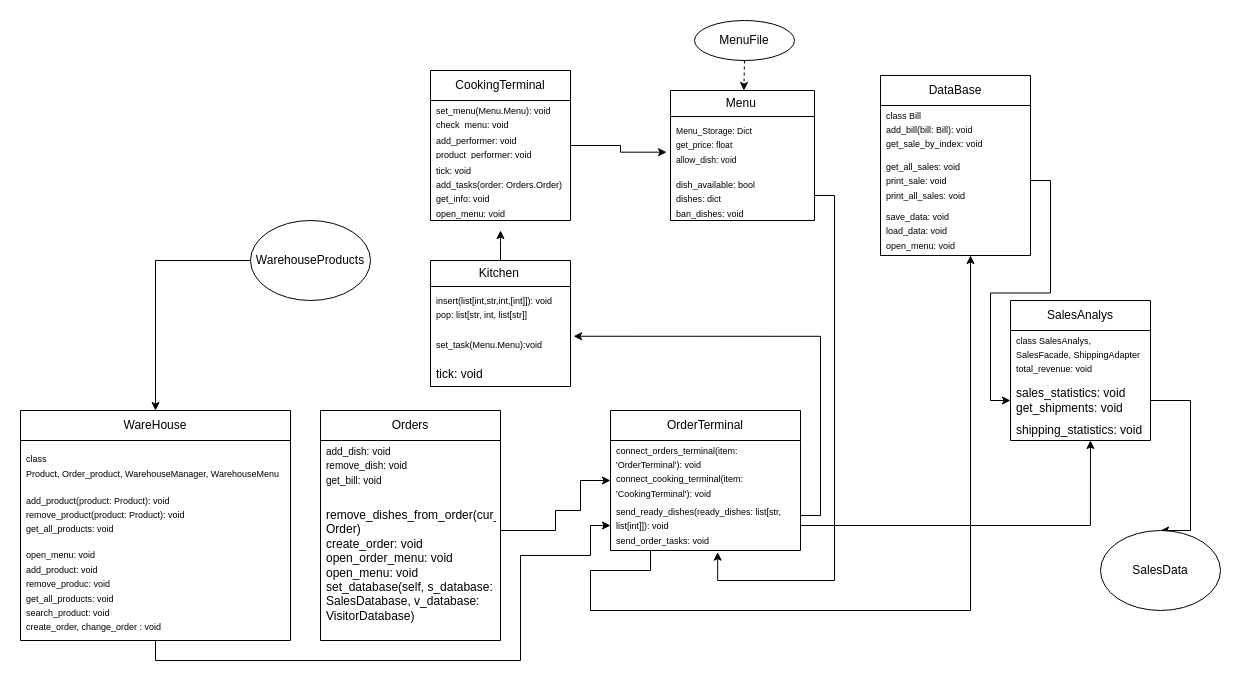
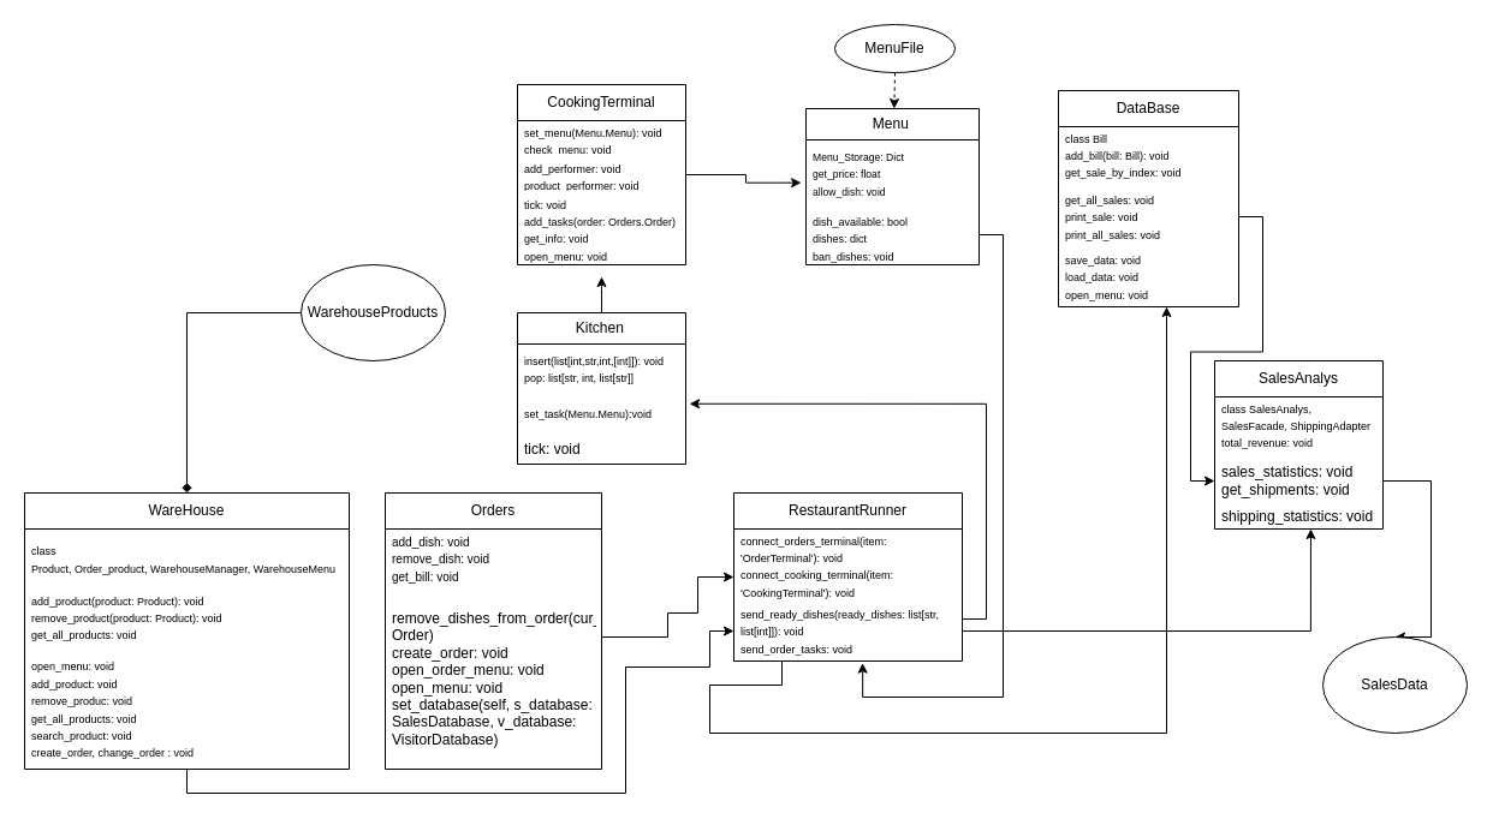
  <mxCell id="0" />
  <mxCell id="1" parent="0" />
  <mxCell id="2" value="Menu&amp;nbsp;" style="swimlane;fontStyle=0;childLayout=stackLayout;horizontal=1;startSize=26;fillColor=none;horizontalStack=0;resizeParent=1;resizeParentMax=0;resizeLast=0;collapsible=1;marginBottom=0;html=1;" vertex="1" parent="1"><mxGeometry x="670" y="90" width="144" height="130" as="geometry" /></mxCell>
  <mxCell id="3" value="&lt;font style=&quot;font-size: 8.588px;&quot;&gt;Menu_Storage: Dict&lt;br&gt;get_price: float&lt;br&gt;allow_dish: void&amp;nbsp;&lt;br&gt;&lt;br&gt;&lt;br&gt;&lt;/font&gt;" style="text;strokeColor=none;fillColor=none;align=left;verticalAlign=top;spacingLeft=4;spacingRight=4;overflow=hidden;rotatable=0;points=[[0,0.5],[1,0.5]];portConstraint=eastwest;whiteSpace=wrap;html=1;perimeterSpacing=1;" vertex="1" parent="2"><mxGeometry y="26" width="144" height="54" as="geometry" /></mxCell>
  <mxCell id="4" value="&lt;font style=&quot;font-size: 9px;&quot;&gt;dish_available: bool&amp;nbsp;&lt;br style=&quot;font-size: 9px;&quot;&gt;dishes: dict&amp;nbsp;&lt;br style=&quot;font-size: 9px;&quot;&gt;ban_dishes: void&lt;/font&gt;" style="text;strokeColor=none;fillColor=none;align=left;verticalAlign=top;spacingLeft=4;spacingRight=4;overflow=hidden;rotatable=0;points=[[0,0.5],[1,0.5]];portConstraint=eastwest;whiteSpace=wrap;html=1;" vertex="1" parent="2"><mxGeometry y="80" width="144" height="50" as="geometry" /></mxCell>
  <mxCell id="5" value="MenuFile" style="ellipse;whiteSpace=wrap;html=1;align=center;newEdgeStyle={&quot;edgeStyle&quot;:&quot;entityRelationEdgeStyle&quot;,&quot;startArrow&quot;:&quot;none&quot;,&quot;endArrow&quot;:&quot;none&quot;,&quot;segment&quot;:10,&quot;curved&quot;:1,&quot;sourcePerimeterSpacing&quot;:0,&quot;targetPerimeterSpacing&quot;:0};treeFolding=1;treeMoving=1;" vertex="1" parent="1"><mxGeometry x="694" y="20" width="100" height="40" as="geometry" /></mxCell>
  <mxCell id="6" value="" style="endArrow=classic;html=1;rounded=0;exitX=0.5;exitY=1;exitDx=0;exitDy=0;dashed=1;" edge="1" parent="1" source="5" target="2"><mxGeometry width="50" height="50" relative="1" as="geometry"><mxPoint x="780" y="220" as="sourcePoint" /><mxPoint x="830" y="170" as="targetPoint" /></mxGeometry></mxCell>
  <mxCell id="7" style="edgeStyle=orthogonalEdgeStyle;rounded=0;orthogonalLoop=1;jettySize=auto;html=1;" edge="1" parent="1" source="8"><mxGeometry relative="1" as="geometry"><mxPoint x="500" y="230" as="targetPoint" /></mxGeometry></mxCell>
  <mxCell id="8" value="Kitchen&amp;nbsp;" style="swimlane;fontStyle=0;childLayout=stackLayout;horizontal=1;startSize=26;fillColor=none;horizontalStack=0;resizeParent=1;resizeParentMax=0;resizeLast=0;collapsible=1;marginBottom=0;html=1;" vertex="1" parent="1"><mxGeometry x="430" y="260" width="140" height="126" as="geometry" /></mxCell>
  <mxCell id="9" value="&lt;font style=&quot;font-size: 9px;&quot;&gt;insert(list[int,str,int,[int]]): void&lt;br&gt;pop: list[str, int, list[str]]&lt;br&gt;&lt;br&gt;&lt;/font&gt;" style="text;strokeColor=none;fillColor=none;align=left;verticalAlign=top;spacingLeft=4;spacingRight=4;overflow=hidden;rotatable=0;points=[[0,0.5],[1,0.5]];portConstraint=eastwest;whiteSpace=wrap;html=1;" vertex="1" parent="8"><mxGeometry y="26" width="140" height="44" as="geometry" /></mxCell>
  <mxCell id="10" value="&lt;font style=&quot;font-size: 9px;&quot;&gt;set_task(Menu.Menu):void&lt;br&gt;&lt;br style=&quot;font-size: 9px;&quot;&gt;&lt;/font&gt;" style="text;strokeColor=none;fillColor=none;align=left;verticalAlign=top;spacingLeft=4;spacingRight=4;overflow=hidden;rotatable=0;points=[[0,0.5],[1,0.5]];portConstraint=eastwest;whiteSpace=wrap;html=1;" vertex="1" parent="8"><mxGeometry y="70" width="140" height="30" as="geometry" /></mxCell>
  <mxCell id="11" value="tick: void" style="text;strokeColor=none;fillColor=none;align=left;verticalAlign=top;spacingLeft=4;spacingRight=4;overflow=hidden;rotatable=0;points=[[0,0.5],[1,0.5]];portConstraint=eastwest;whiteSpace=wrap;html=1;" vertex="1" parent="8"><mxGeometry y="100" width="140" height="26" as="geometry" /></mxCell>
  <mxCell id="12" value="Orders" style="swimlane;fontStyle=0;childLayout=stackLayout;horizontal=1;startSize=30;horizontalStack=0;resizeParent=1;resizeParentMax=0;resizeLast=0;collapsible=1;marginBottom=0;whiteSpace=wrap;html=1;" vertex="1" parent="1"><mxGeometry x="320" y="410" width="180" height="230" as="geometry" /></mxCell>
  <mxCell id="13" value="&lt;font style=&quot;font-size: 10px;&quot;&gt;add_dish: void&lt;br&gt;remove_dish: void&lt;br&gt;get_bill: void&lt;br&gt;&lt;/font&gt;" style="text;strokeColor=none;fillColor=none;align=left;verticalAlign=middle;spacingLeft=4;spacingRight=4;overflow=hidden;points=[[0,0.5],[1,0.5]];portConstraint=eastwest;rotatable=0;whiteSpace=wrap;html=1;" vertex="1" parent="12"><mxGeometry y="30" width="180" height="50" as="geometry" /></mxCell>
  <mxCell id="14" value="remove_dishes_from_order(cur_order: Order)&lt;br&gt;create_order: void&lt;br&gt;open_order_menu: void&amp;nbsp;&lt;br&gt;open_menu: void&amp;nbsp;&lt;br&gt;set_database(self, s_database: SalesDatabase, v_database: VisitorDatabase)" style="text;strokeColor=none;fillColor=none;align=left;verticalAlign=middle;spacingLeft=4;spacingRight=4;overflow=hidden;points=[[0,0.5],[1,0.5]];portConstraint=eastwest;rotatable=0;whiteSpace=wrap;html=1;" vertex="1" parent="12"><mxGeometry y="80" width="180" height="150" as="geometry" /></mxCell>
- <mxCell id="15" value="OrderTerminal" style="swimlane;fontStyle=0;childLayout=stackLayout;horizontal=1;startSize=30;horizontalStack=0;resizeParent=1;resizeParentMax=0;resizeLast=0;collapsible=1;marginBottom=0;whiteSpace=wrap;html=1;" vertex="1" parent="1"><mxGeometry x="610" y="410" width="190" height="140" as="geometry" /></mxCell>
+ <mxCell id="15" value="RestaurantRunner" style="swimlane;fontStyle=0;childLayout=stackLayout;horizontal=1;startSize=30;horizontalStack=0;resizeParent=1;resizeParentMax=0;resizeLast=0;collapsible=1;marginBottom=0;whiteSpace=wrap;html=1;" vertex="1" parent="1"><mxGeometry x="610" y="410" width="190" height="140" as="geometry" /></mxCell>
  <mxCell id="16" value="&lt;font style=&quot;font-size: 9px;&quot;&gt;connect_orders_terminal(item: 'OrderTerminal'): void&lt;br&gt;connect_cooking_terminal(item: 'CookingTerminal'): void&lt;br&gt;&lt;br&gt;&lt;/font&gt;" style="text;strokeColor=none;fillColor=none;align=left;verticalAlign=middle;spacingLeft=4;spacingRight=4;overflow=hidden;points=[[0,0.5],[1,0.5]];portConstraint=eastwest;rotatable=0;whiteSpace=wrap;html=1;" vertex="1" parent="15"><mxGeometry y="30" width="190" height="60" as="geometry" /></mxCell>
  <mxCell id="17" value="&lt;font style=&quot;font-size: 9px;&quot;&gt;send_ready_dishes(ready_dishes: list[str, list[int]]): void&lt;br&gt;send_order_tasks: void&lt;br&gt;&lt;/font&gt;" style="text;strokeColor=none;fillColor=none;align=left;verticalAlign=middle;spacingLeft=4;spacingRight=4;overflow=hidden;points=[[0,0.5],[1,0.5]];portConstraint=eastwest;rotatable=0;whiteSpace=wrap;html=1;" vertex="1" parent="15"><mxGeometry y="90" width="190" height="50" as="geometry" /></mxCell>
  <mxCell id="18" style="edgeStyle=orthogonalEdgeStyle;rounded=0;orthogonalLoop=1;jettySize=auto;html=1;exitX=1;exitY=0.5;exitDx=0;exitDy=0;entryX=1.022;entryY=0.192;entryDx=0;entryDy=0;entryPerimeter=0;" edge="1" parent="1" target="10"><mxGeometry relative="1" as="geometry"><mxPoint x="800" y="515" as="sourcePoint" /><Array as="points"><mxPoint x="820" y="515" /><mxPoint x="820" y="336" /></Array></mxGeometry></mxCell>
  <mxCell id="19" style="edgeStyle=orthogonalEdgeStyle;rounded=0;orthogonalLoop=1;jettySize=auto;html=1;exitX=1;exitY=0.5;exitDx=0;exitDy=0;entryX=0.564;entryY=1.033;entryDx=0;entryDy=0;entryPerimeter=0;" edge="1" parent="1" source="4" target="17"><mxGeometry relative="1" as="geometry"><Array as="points"><mxPoint x="834" y="195" /><mxPoint x="834" y="580" /><mxPoint x="717" y="580" /></Array></mxGeometry></mxCell>
  <mxCell id="20" value="DataBase" style="swimlane;fontStyle=0;childLayout=stackLayout;horizontal=1;startSize=30;horizontalStack=0;resizeParent=1;resizeParentMax=0;resizeLast=0;collapsible=1;marginBottom=0;whiteSpace=wrap;html=1;" vertex="1" parent="1"><mxGeometry x="880" y="75" width="150" height="180" as="geometry" /></mxCell>
  <mxCell id="21" value="&lt;font style=&quot;font-size: 9px;&quot;&gt;class Bill&lt;br&gt;add_bill(bill: Bill): void&lt;br&gt;get_sale_by_index: void&lt;br&gt;&lt;br&gt;&lt;br&gt;&lt;/font&gt;" style="text;strokeColor=none;fillColor=none;align=left;verticalAlign=middle;spacingLeft=4;spacingRight=4;overflow=hidden;points=[[0,0.5],[1,0.5]];portConstraint=eastwest;rotatable=0;whiteSpace=wrap;html=1;" vertex="1" parent="20"><mxGeometry y="30" width="150" height="50" as="geometry" /></mxCell>
  <mxCell id="22" value="&lt;font style=&quot;font-size: 9px;&quot;&gt;get_all_sales: void&lt;br style=&quot;font-size: 9px;&quot;&gt;print_sale: void&lt;br style=&quot;font-size: 9px;&quot;&gt;print_all_sales: void&lt;/font&gt;" style="text;strokeColor=none;fillColor=none;align=left;verticalAlign=middle;spacingLeft=4;spacingRight=4;overflow=hidden;points=[[0,0.5],[1,0.5]];portConstraint=eastwest;rotatable=0;whiteSpace=wrap;html=1;" vertex="1" parent="20"><mxGeometry y="80" width="150" height="50" as="geometry" /></mxCell>
  <mxCell id="23" value="&lt;font style=&quot;font-size: 9px;&quot;&gt;save_data: void&lt;br style=&quot;font-size: 9px;&quot;&gt;load_data: void&amp;nbsp;&lt;br style=&quot;font-size: 9px;&quot;&gt;open_menu: void&amp;nbsp;&lt;/font&gt;" style="text;strokeColor=none;fillColor=none;align=left;verticalAlign=middle;spacingLeft=4;spacingRight=4;overflow=hidden;points=[[0,0.5],[1,0.5]];portConstraint=eastwest;rotatable=0;whiteSpace=wrap;html=1;" vertex="1" parent="20"><mxGeometry y="130" width="150" height="50" as="geometry" /></mxCell>
  <mxCell id="24" style="edgeStyle=orthogonalEdgeStyle;rounded=0;orthogonalLoop=1;jettySize=auto;html=1;exitX=0;exitY=0.5;exitDx=0;exitDy=0;" edge="1" parent="1" source="17" target="20"><mxGeometry relative="1" as="geometry"><mxPoint x="1210" y="450" as="targetPoint" /><Array as="points"><mxPoint x="610" y="550" /><mxPoint x="650" y="550" /><mxPoint x="650" y="570" /><mxPoint x="590" y="570" /><mxPoint x="590" y="610" /><mxPoint x="970" y="610" /></Array></mxGeometry></mxCell>
  <mxCell id="25" value="SalesAnalys" style="swimlane;fontStyle=0;childLayout=stackLayout;horizontal=1;startSize=30;horizontalStack=0;resizeParent=1;resizeParentMax=0;resizeLast=0;collapsible=1;marginBottom=0;whiteSpace=wrap;html=1;" vertex="1" parent="1"><mxGeometry x="1010" y="300" width="140" height="140" as="geometry" /></mxCell>
  <mxCell id="26" value="&lt;font style=&quot;font-size: 9px;&quot;&gt;class SalesAnalys, SalesFacade, ShippingAdapter&lt;br&gt;total_revenue: void&lt;br&gt;popular_dishes: void&lt;br&gt;&lt;/font&gt;" style="text;strokeColor=none;fillColor=none;align=left;verticalAlign=middle;spacingLeft=4;spacingRight=4;overflow=hidden;points=[[0,0.5],[1,0.5]];portConstraint=eastwest;rotatable=0;whiteSpace=wrap;html=1;" vertex="1" parent="25"><mxGeometry y="30" width="140" height="50" as="geometry" /></mxCell>
  <mxCell id="27" value="sales_statistics: void&amp;nbsp;&lt;br&gt;get_shipments: void" style="text;strokeColor=none;fillColor=none;align=left;verticalAlign=middle;spacingLeft=4;spacingRight=4;overflow=hidden;points=[[0,0.5],[1,0.5]];portConstraint=eastwest;rotatable=0;whiteSpace=wrap;html=1;" vertex="1" parent="25"><mxGeometry y="80" width="140" height="40" as="geometry" /></mxCell>
  <mxCell id="28" value="shipping_statistics: void" style="text;strokeColor=none;fillColor=none;align=left;verticalAlign=middle;spacingLeft=4;spacingRight=4;overflow=hidden;points=[[0,0.5],[1,0.5]];portConstraint=eastwest;rotatable=0;whiteSpace=wrap;html=1;" vertex="1" parent="25"><mxGeometry y="120" width="140" height="20" as="geometry" /></mxCell>
  <mxCell id="29" style="edgeStyle=orthogonalEdgeStyle;rounded=0;orthogonalLoop=1;jettySize=auto;html=1;exitX=1;exitY=0.5;exitDx=0;exitDy=0;entryX=0;entryY=0.5;entryDx=0;entryDy=0;" edge="1" parent="1" source="22" target="27"><mxGeometry relative="1" as="geometry" /></mxCell>
  <mxCell id="30" style="edgeStyle=orthogonalEdgeStyle;rounded=0;orthogonalLoop=1;jettySize=auto;html=1;entryX=0.5;entryY=0;entryDx=0;entryDy=0;exitX=1;exitY=0.5;exitDx=0;exitDy=0;" edge="1" parent="1" source="27" target="31"><mxGeometry relative="1" as="geometry"><mxPoint x="1280" y="400" as="targetPoint" /><mxPoint x="1270" y="400" as="sourcePoint" /><Array as="points"><mxPoint x="1150" y="400" /><mxPoint x="1190" y="400" /><mxPoint x="1190" y="530" /></Array></mxGeometry></mxCell>
  <mxCell id="31" value="SalesData" style="ellipse;whiteSpace=wrap;html=1;" vertex="1" parent="1"><mxGeometry x="1100" y="530" width="120" height="80" as="geometry" /></mxCell>
  <mxCell id="32" value="WareHouse" style="swimlane;fontStyle=0;childLayout=stackLayout;horizontal=1;startSize=30;horizontalStack=0;resizeParent=1;resizeParentMax=0;resizeLast=0;collapsible=1;marginBottom=0;whiteSpace=wrap;html=1;" vertex="1" parent="1"><mxGeometry x="20" y="410" width="270" height="230" as="geometry" /></mxCell>
  <mxCell id="33" value="&lt;font style=&quot;font-size: 9px;&quot;&gt;class Product,&amp;nbsp;Order_product,&amp;nbsp;WarehouseManager,&amp;nbsp;WarehouseMenu&lt;/font&gt;" style="text;strokeColor=none;fillColor=none;align=left;verticalAlign=middle;spacingLeft=4;spacingRight=4;overflow=hidden;points=[[0,0.5],[1,0.5]];portConstraint=eastwest;rotatable=0;whiteSpace=wrap;html=1;" vertex="1" parent="32"><mxGeometry y="30" width="270" height="50" as="geometry" /></mxCell>
  <mxCell id="34" value="&lt;font style=&quot;font-size: 9px;&quot;&gt;add_product(product: Product): void&lt;br&gt;remove_product(product: Product): void&lt;br&gt;get_all_products: void&amp;nbsp;&lt;br&gt;change_order_status: void&lt;br&gt;&lt;/font&gt;" style="text;strokeColor=none;fillColor=none;align=left;verticalAlign=middle;spacingLeft=4;spacingRight=4;overflow=hidden;points=[[0,0.5],[1,0.5]];portConstraint=eastwest;rotatable=0;whiteSpace=wrap;html=1;" vertex="1" parent="32"><mxGeometry y="80" width="270" height="50" as="geometry" /></mxCell>
  <mxCell id="35" value="&lt;font style=&quot;font-size: 9px;&quot;&gt;&lt;font style=&quot;font-size: 9px;&quot;&gt;open_menu: void&lt;br style=&quot;font-size: 9px;&quot;&gt;&lt;/font&gt;add_product: void&amp;nbsp;&lt;br&gt;remove_produc: void &lt;br&gt;get_all_products: void&amp;nbsp;&lt;br&gt;search_product: void&amp;nbsp;&lt;br&gt;create_order, change_order : void&amp;nbsp;&lt;br&gt;&lt;/font&gt;" style="text;strokeColor=none;fillColor=none;align=left;verticalAlign=middle;spacingLeft=4;spacingRight=4;overflow=hidden;points=[[0,0.5],[1,0.5]];portConstraint=eastwest;rotatable=0;whiteSpace=wrap;html=1;" vertex="1" parent="32"><mxGeometry y="130" width="270" height="100" as="geometry" /></mxCell>
  <mxCell id="36" value="CookingTerminal" style="swimlane;fontStyle=0;childLayout=stackLayout;horizontal=1;startSize=30;horizontalStack=0;resizeParent=1;resizeParentMax=0;resizeLast=0;collapsible=1;marginBottom=0;whiteSpace=wrap;html=1;" vertex="1" parent="1"><mxGeometry x="430" y="70" width="140" height="150" as="geometry" /></mxCell>
  <mxCell id="37" value="&lt;font style=&quot;font-size: 9px;&quot;&gt;set_menu(Menu.Menu): void&lt;br&gt;check_menu: void&lt;br&gt;&lt;br&gt;&lt;/font&gt;" style="text;strokeColor=none;fillColor=none;align=left;verticalAlign=middle;spacingLeft=4;spacingRight=4;overflow=hidden;points=[[0,0.5],[1,0.5]];portConstraint=eastwest;rotatable=0;whiteSpace=wrap;html=1;" vertex="1" parent="36"><mxGeometry y="30" width="140" height="30" as="geometry" /></mxCell>
  <mxCell id="38" value="&lt;font style=&quot;font-size: 9px;&quot;&gt;add_performer: void&lt;br&gt;product_performer: void&lt;br&gt;&lt;/font&gt;" style="text;strokeColor=none;fillColor=none;align=left;verticalAlign=middle;spacingLeft=4;spacingRight=4;overflow=hidden;points=[[0,0.5],[1,0.5]];portConstraint=eastwest;rotatable=0;whiteSpace=wrap;html=1;" vertex="1" parent="36"><mxGeometry y="60" width="140" height="30" as="geometry" /></mxCell>
  <mxCell id="39" value="&lt;font style=&quot;font-size: 9px;&quot;&gt;tick: void&lt;br&gt;add_tasks(order: Orders.Order)&lt;br&gt;get_info: void&lt;br&gt;open_menu: void&lt;br&gt;&lt;br&gt;&lt;/font&gt;" style="text;strokeColor=none;fillColor=none;align=left;verticalAlign=middle;spacingLeft=4;spacingRight=4;overflow=hidden;points=[[0,0.5],[1,0.5]];portConstraint=eastwest;rotatable=0;whiteSpace=wrap;html=1;" vertex="1" parent="36"><mxGeometry y="90" width="140" height="60" as="geometry" /></mxCell>
  <mxCell id="40" style="edgeStyle=orthogonalEdgeStyle;rounded=0;orthogonalLoop=1;jettySize=auto;html=1;exitX=1;exitY=0.5;exitDx=0;exitDy=0;entryX=-0.02;entryY=0.655;entryDx=0;entryDy=0;entryPerimeter=0;" edge="1" parent="1" source="38" target="3"><mxGeometry relative="1" as="geometry" /></mxCell>
  <mxCell id="41" style="edgeStyle=orthogonalEdgeStyle;rounded=0;orthogonalLoop=1;jettySize=auto;html=1;entryX=0;entryY=0.5;entryDx=0;entryDy=0;" edge="1" parent="1" source="14" target="15"><mxGeometry relative="1" as="geometry"><Array as="points"><mxPoint x="555" y="530" /><mxPoint x="555" y="510" /><mxPoint x="580" y="510" /><mxPoint x="580" y="480" /></Array></mxGeometry></mxCell>
- <mxCell id="42" style="edgeStyle=orthogonalEdgeStyle;rounded=0;orthogonalLoop=1;jettySize=auto;html=1;exitX=0;exitY=0.5;exitDx=0;exitDy=0;" edge="1" parent="1" source="44" target="32"><mxGeometry relative="1" as="geometry"><mxPoint x="230" y="215" as="sourcePoint" /></mxGeometry></mxCell>
+ <mxCell id="42" style="edgeStyle=orthogonalEdgeStyle;rounded=0;orthogonalLoop=1;jettySize=auto;html=1;exitX=0;exitY=0.5;exitDx=0;exitDy=0;endArrow=diamond;" edge="1" parent="1" source="44" target="32"><mxGeometry relative="1" as="geometry"><mxPoint x="230" y="215" as="sourcePoint" /></mxGeometry></mxCell>
  <mxCell id="43" style="edgeStyle=orthogonalEdgeStyle;rounded=0;orthogonalLoop=1;jettySize=auto;html=1;entryX=0;entryY=0.5;entryDx=0;entryDy=0;" edge="1" parent="1" source="35" target="17"><mxGeometry relative="1" as="geometry"><Array as="points"><mxPoint x="155" y="660" /><mxPoint x="520" y="660" /><mxPoint x="520" y="555" /><mxPoint x="590" y="555" /><mxPoint x="590" y="525" /></Array></mxGeometry></mxCell>
  <mxCell id="44" value="WarehouseProducts" style="ellipse;whiteSpace=wrap;html=1;" vertex="1" parent="1"><mxGeometry x="250" y="220" width="120" height="80" as="geometry" /></mxCell>
  <mxCell id="45" style="edgeStyle=orthogonalEdgeStyle;rounded=0;orthogonalLoop=1;jettySize=auto;html=1;entryX=0.571;entryY=1;entryDx=0;entryDy=0;entryPerimeter=0;" edge="1" parent="1" source="17" target="28"><mxGeometry relative="1" as="geometry"><mxPoint x="560" y="700" as="targetPoint" /></mxGeometry></mxCell>
